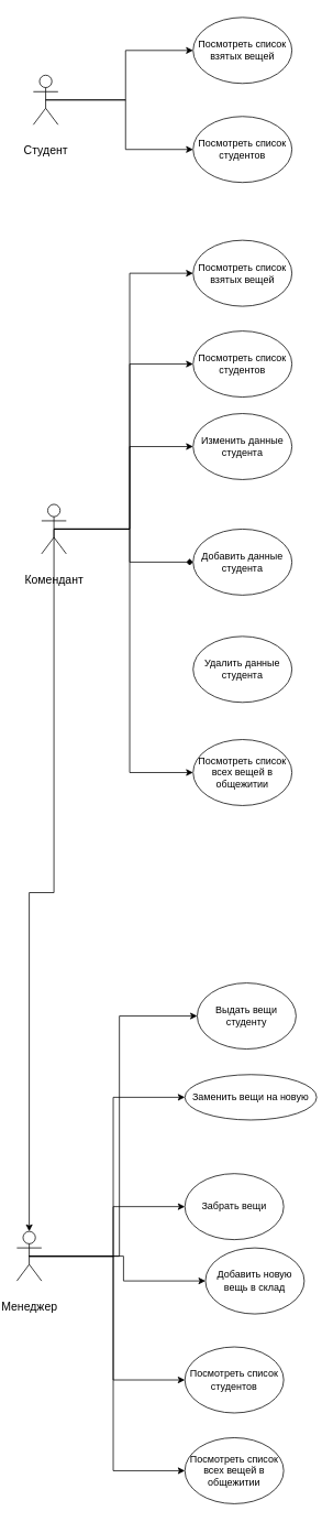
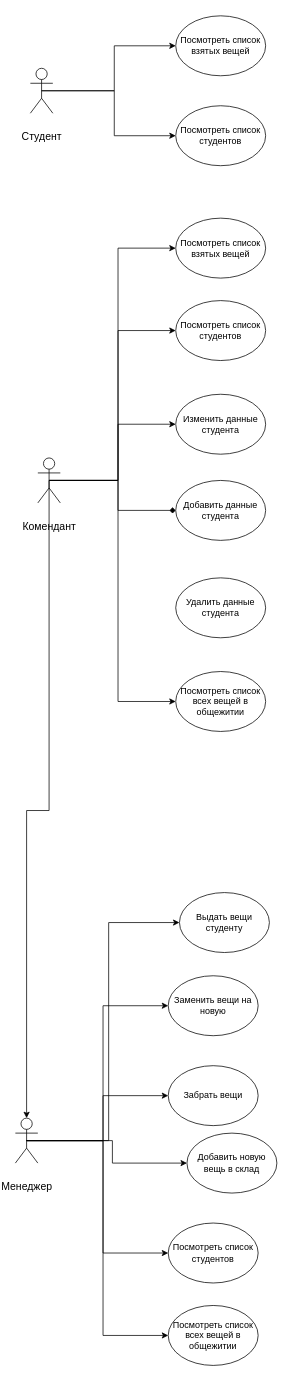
  <mxCell id="0" />
  <mxCell id="1" parent="0" />
  <mxCell id="2" style="edgeStyle=orthogonalEdgeStyle;rounded=0;orthogonalLoop=1;jettySize=auto;html=1;exitX=0.5;exitY=0.5;exitDx=0;exitDy=0;exitPerimeter=0;entryX=0;entryY=0.5;entryDx=0;entryDy=0;fontFamily=Helvetica;fontSize=12;fontColor=default;" edge="1" parent="1" source="4" target="19"><mxGeometry relative="1" as="geometry" /></mxCell>
  <mxCell id="3" style="edgeStyle=orthogonalEdgeStyle;rounded=0;orthogonalLoop=1;jettySize=auto;html=1;exitX=0.5;exitY=0.5;exitDx=0;exitDy=0;exitPerimeter=0;entryX=0;entryY=0.5;entryDx=0;entryDy=0;fontFamily=Helvetica;fontSize=12;fontColor=default;" edge="1" parent="1" source="4" target="20"><mxGeometry relative="1" as="geometry" /></mxCell>
  <mxCell id="4" value="&lt;p style=&quot;line-height: 200%;&quot;&gt;&lt;font style=&quot;font-size: 14px;&quot;&gt;Студент&lt;/font&gt;&lt;/p&gt;" style="shape=umlActor;verticalLabelPosition=bottom;verticalAlign=top;html=1;outlineConnect=0;strokeColor=default;fontFamily=Helvetica;fontSize=12;fontColor=default;fillColor=default;" vertex="1" parent="1"><mxGeometry x="40" y="90" width="30" height="60" as="geometry" /></mxCell>
  <mxCell id="5" style="edgeStyle=orthogonalEdgeStyle;rounded=0;orthogonalLoop=1;jettySize=auto;html=1;exitX=0.5;exitY=0.5;exitDx=0;exitDy=0;exitPerimeter=0;entryX=0;entryY=0.5;entryDx=0;entryDy=0;fontFamily=Helvetica;fontSize=12;fontColor=default;" edge="1" parent="1" source="11" target="27"><mxGeometry relative="1" as="geometry" /></mxCell>
  <mxCell id="6" style="edgeStyle=orthogonalEdgeStyle;rounded=0;orthogonalLoop=1;jettySize=auto;html=1;exitX=0.5;exitY=0.5;exitDx=0;exitDy=0;exitPerimeter=0;entryX=0;entryY=0.5;entryDx=0;entryDy=0;fontFamily=Helvetica;fontSize=12;fontColor=default;" edge="1" parent="1" source="11" target="28"><mxGeometry relative="1" as="geometry" /></mxCell>
  <mxCell id="7" style="edgeStyle=orthogonalEdgeStyle;rounded=0;orthogonalLoop=1;jettySize=auto;html=1;exitX=0.5;exitY=0.5;exitDx=0;exitDy=0;exitPerimeter=0;entryX=0;entryY=0.5;entryDx=0;entryDy=0;fontFamily=Helvetica;fontSize=12;fontColor=default;" edge="1" parent="1" source="11" target="21"><mxGeometry relative="1" as="geometry" /></mxCell>
  <mxCell id="8" style="edgeStyle=orthogonalEdgeStyle;rounded=0;orthogonalLoop=1;jettySize=auto;html=1;exitX=0.5;exitY=0.5;exitDx=0;exitDy=0;exitPerimeter=0;entryX=0;entryY=0.5;entryDx=0;entryDy=0;fontFamily=Helvetica;fontSize=12;fontColor=default;endArrow=diamond;" edge="1" parent="1" source="11" target="22"><mxGeometry relative="1" as="geometry" /></mxCell>
  <mxCell id="9" style="edgeStyle=orthogonalEdgeStyle;rounded=0;orthogonalLoop=1;jettySize=auto;html=1;exitX=0.5;exitY=0.5;exitDx=0;exitDy=0;exitPerimeter=0;fontFamily=Helvetica;fontSize=12;fontColor=default;" edge="1" parent="1" source="11" target="18"><mxGeometry relative="1" as="geometry" /></mxCell>
  <mxCell id="10" style="edgeStyle=orthogonalEdgeStyle;rounded=0;orthogonalLoop=1;jettySize=auto;html=1;exitX=0.5;exitY=0.5;exitDx=0;exitDy=0;exitPerimeter=0;entryX=0;entryY=0.5;entryDx=0;entryDy=0;fontFamily=Helvetica;fontSize=12;fontColor=default;" edge="1" parent="1" source="11" target="29"><mxGeometry relative="1" as="geometry" /></mxCell>
  <mxCell id="11" value="&lt;p style=&quot;line-height: 200%;&quot;&gt;&lt;font style=&quot;font-size: 14px;&quot;&gt;Комендант&lt;/font&gt;&lt;/p&gt;" style="shape=umlActor;verticalLabelPosition=bottom;verticalAlign=top;html=1;outlineConnect=0;strokeColor=default;fontFamily=Helvetica;fontSize=12;fontColor=default;fillColor=default;" vertex="1" parent="1"><mxGeometry x="50" y="610" width="30" height="60" as="geometry" /></mxCell>
  <mxCell id="12" style="edgeStyle=orthogonalEdgeStyle;rounded=0;orthogonalLoop=1;jettySize=auto;html=1;exitX=0.5;exitY=0.5;exitDx=0;exitDy=0;exitPerimeter=0;entryX=0;entryY=0.5;entryDx=0;entryDy=0;fontFamily=Helvetica;fontSize=12;fontColor=default;" edge="1" parent="1" source="18" target="24"><mxGeometry relative="1" as="geometry" /></mxCell>
  <mxCell id="13" style="edgeStyle=orthogonalEdgeStyle;rounded=0;orthogonalLoop=1;jettySize=auto;html=1;exitX=0.5;exitY=0.5;exitDx=0;exitDy=0;exitPerimeter=0;entryX=0;entryY=0.5;entryDx=0;entryDy=0;fontFamily=Helvetica;fontSize=12;fontColor=default;" edge="1" parent="1" source="18" target="25"><mxGeometry relative="1" as="geometry" /></mxCell>
  <mxCell id="14" style="edgeStyle=orthogonalEdgeStyle;rounded=0;orthogonalLoop=1;jettySize=auto;html=1;exitX=0.5;exitY=0.5;exitDx=0;exitDy=0;exitPerimeter=0;entryX=0;entryY=0.5;entryDx=0;entryDy=0;fontFamily=Helvetica;fontSize=12;fontColor=default;" edge="1" parent="1" source="18" target="26"><mxGeometry relative="1" as="geometry" /></mxCell>
  <mxCell id="15" style="edgeStyle=orthogonalEdgeStyle;rounded=0;orthogonalLoop=1;jettySize=auto;html=1;exitX=0.5;exitY=0.5;exitDx=0;exitDy=0;exitPerimeter=0;entryX=0;entryY=0.5;entryDx=0;entryDy=0;fontFamily=Helvetica;fontSize=12;fontColor=default;" edge="1" parent="1" source="18" target="30"><mxGeometry relative="1" as="geometry" /></mxCell>
  <mxCell id="16" style="edgeStyle=orthogonalEdgeStyle;rounded=0;orthogonalLoop=1;jettySize=auto;html=1;exitX=0.5;exitY=0.5;exitDx=0;exitDy=0;exitPerimeter=0;entryX=0;entryY=0.5;entryDx=0;entryDy=0;fontFamily=Helvetica;fontSize=12;fontColor=default;" edge="1" parent="1" source="18" target="31"><mxGeometry relative="1" as="geometry" /></mxCell>
  <mxCell id="17" style="edgeStyle=orthogonalEdgeStyle;rounded=0;orthogonalLoop=1;jettySize=auto;html=1;exitX=0.5;exitY=0.5;exitDx=0;exitDy=0;exitPerimeter=0;entryX=0;entryY=0.5;entryDx=0;entryDy=0;fontFamily=Helvetica;fontSize=12;fontColor=default;" edge="1" parent="1" source="18" target="32"><mxGeometry relative="1" as="geometry" /></mxCell>
  <mxCell id="18" value="&lt;p style=&quot;line-height: 200%;&quot;&gt;&lt;font style=&quot;font-size: 14px;&quot;&gt;Менеджер&lt;/font&gt;&lt;/p&gt;" style="shape=umlActor;verticalLabelPosition=bottom;verticalAlign=top;html=1;outlineConnect=0;strokeColor=default;fontFamily=Helvetica;fontSize=12;fontColor=default;fillColor=default;" vertex="1" parent="1"><mxGeometry x="20" y="1491" width="30" height="60" as="geometry" /></mxCell>
  <mxCell id="19" value="Посмотреть список взятых вещей" style="ellipse;whiteSpace=wrap;html=1;strokeColor=default;fontFamily=Helvetica;fontSize=12;fontColor=default;fillColor=default;" vertex="1" parent="1"><mxGeometry x="234" y="20" width="120" height="80" as="geometry" /></mxCell>
  <mxCell id="20" value="Посмотреть список студентов" style="ellipse;whiteSpace=wrap;html=1;strokeColor=default;fontFamily=Helvetica;fontSize=12;fontColor=default;fillColor=default;" vertex="1" parent="1"><mxGeometry x="234" y="140" width="120" height="80" as="geometry" /></mxCell>
- <mxCell id="21" value="Изменить данные студента" style="ellipse;whiteSpace=wrap;html=1;strokeColor=default;fontFamily=Helvetica;fontSize=12;fontColor=default;fillColor=default;" vertex="1" parent="1"><mxGeometry x="234" y="500" width="120" height="80" as="geometry" /></mxCell>
+ <mxCell id="21" value="Изменить данные студента" style="ellipse;whiteSpace=wrap;html=1;strokeColor=default;fontFamily=Helvetica;fontSize=12;fontColor=default;fillColor=default;" vertex="1" parent="1"><mxGeometry x="234" y="525" width="120" height="80" as="geometry" /></mxCell>
  <mxCell id="22" value="Добавить данные студента" style="ellipse;whiteSpace=wrap;html=1;strokeColor=default;fontFamily=Helvetica;fontSize=12;fontColor=default;fillColor=default;" vertex="1" parent="1"><mxGeometry x="234" y="640" width="120" height="80" as="geometry" /></mxCell>
  <mxCell id="23" value="Удалить данные студента" style="ellipse;whiteSpace=wrap;html=1;strokeColor=default;fontFamily=Helvetica;fontSize=12;fontColor=default;fillColor=default;" vertex="1" parent="1"><mxGeometry x="234" y="770" width="120" height="80" as="geometry" /></mxCell>
  <mxCell id="24" value="Выдать вещи студенту" style="ellipse;whiteSpace=wrap;html=1;strokeColor=default;fontFamily=Helvetica;fontSize=12;fontColor=default;fillColor=default;" vertex="1" parent="1"><mxGeometry x="239" y="1190" width="120" height="80" as="geometry" /></mxCell>
- <mxCell id="25" value="Заменить вещи на новую" style="ellipse;whiteSpace=wrap;html=1;strokeColor=default;fontFamily=Helvetica;fontSize=12;fontColor=default;fillColor=default;" vertex="1" parent="1"><mxGeometry x="224" y="1301" width="160" height="55" as="geometry" /></mxCell>
+ <mxCell id="25" value="Заменить вещи на новую" style="ellipse;whiteSpace=wrap;html=1;strokeColor=default;fontFamily=Helvetica;fontSize=12;fontColor=default;fillColor=default;" vertex="1" parent="1"><mxGeometry x="224" y="1301" width="120" height="80" as="geometry" /></mxCell>
  <mxCell id="26" value="Забрать вещи" style="ellipse;whiteSpace=wrap;html=1;strokeColor=default;fontFamily=Helvetica;fontSize=12;fontColor=default;fillColor=default;" vertex="1" parent="1"><mxGeometry x="224" y="1421" width="120" height="80" as="geometry" /></mxCell>
  <mxCell id="27" value="Посмотреть список взятых вещей" style="ellipse;whiteSpace=wrap;html=1;strokeColor=default;fontFamily=Helvetica;fontSize=12;fontColor=default;fillColor=default;" vertex="1" parent="1"><mxGeometry x="234" y="290" width="120" height="80" as="geometry" /></mxCell>
  <mxCell id="28" value="Посмотреть список студентов" style="ellipse;whiteSpace=wrap;html=1;strokeColor=default;fontFamily=Helvetica;fontSize=12;fontColor=default;fillColor=default;" vertex="1" parent="1"><mxGeometry x="234" y="400" width="120" height="80" as="geometry" /></mxCell>
  <mxCell id="29" value="Посмотреть список всех вещей в общежитии" style="ellipse;whiteSpace=wrap;html=1;strokeColor=default;fontFamily=Helvetica;fontSize=12;fontColor=default;fillColor=default;" vertex="1" parent="1"><mxGeometry x="234" y="895" width="120" height="80" as="geometry" /></mxCell>
  <mxCell id="30" value="Добавить новую вещь в склад" style="ellipse;whiteSpace=wrap;html=1;strokeColor=default;fontFamily=Helvetica;fontSize=12;fontColor=default;fillColor=default;" vertex="1" parent="1"><mxGeometry x="249" y="1511" width="120" height="80" as="geometry" /></mxCell>
  <mxCell id="31" value="Посмотреть список студентов" style="ellipse;whiteSpace=wrap;html=1;strokeColor=default;fontFamily=Helvetica;fontSize=12;fontColor=default;fillColor=default;" vertex="1" parent="1"><mxGeometry x="224" y="1631" width="120" height="80" as="geometry" /></mxCell>
  <mxCell id="32" value="Посмотреть список всех вещей в общежитии" style="ellipse;whiteSpace=wrap;html=1;strokeColor=default;fontFamily=Helvetica;fontSize=12;fontColor=default;fillColor=default;" vertex="1" parent="1"><mxGeometry x="224" y="1741" width="120" height="80" as="geometry" /></mxCell>
